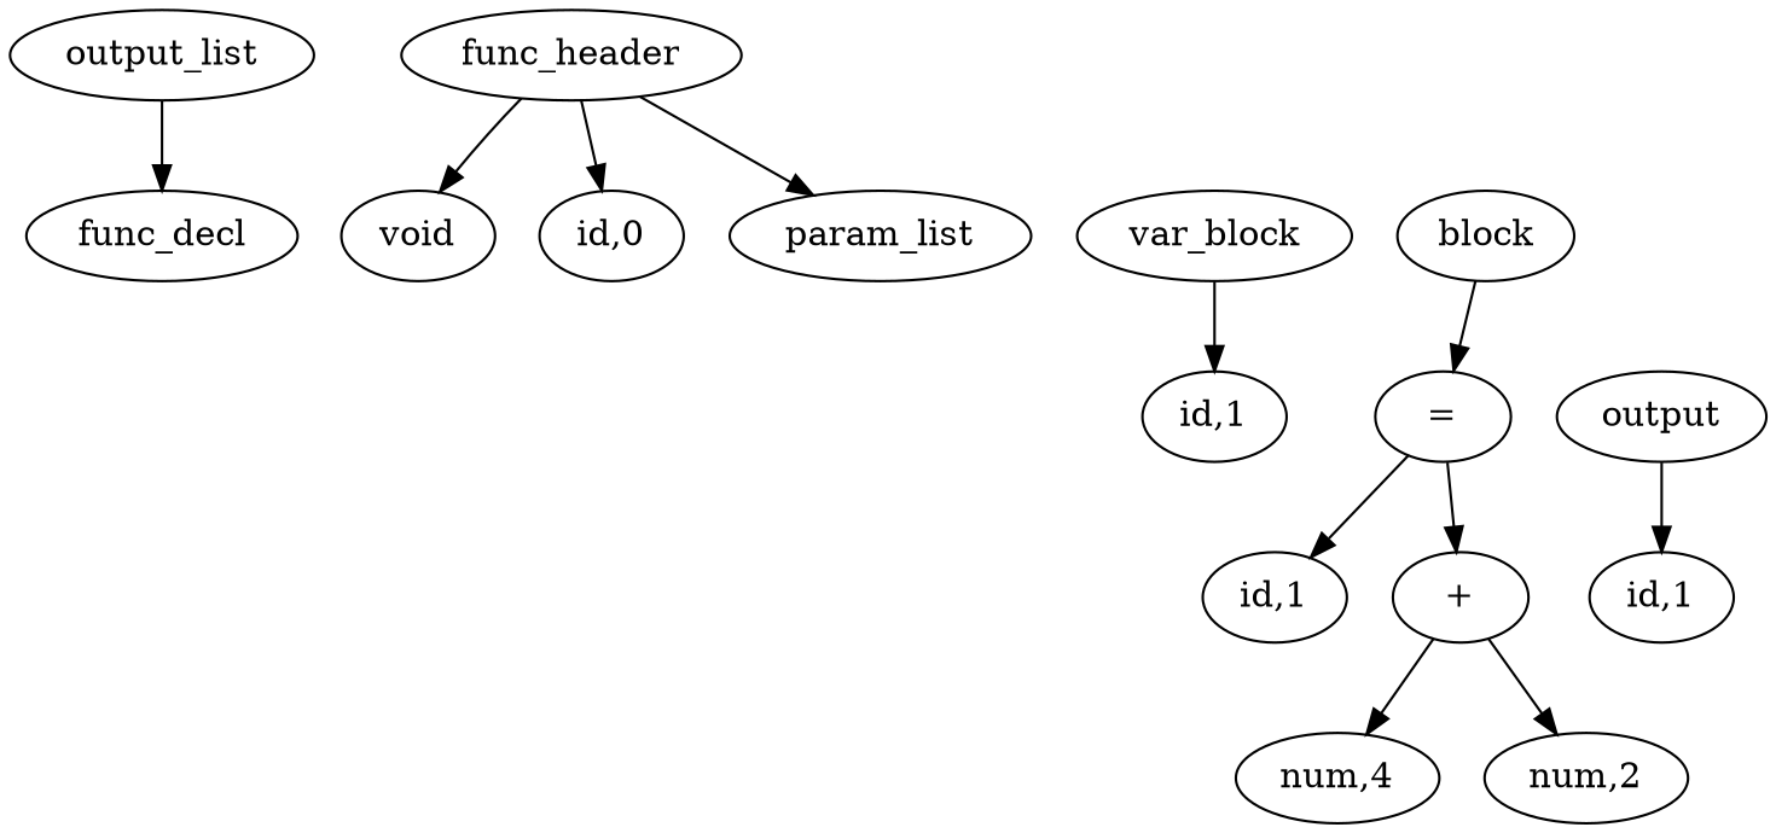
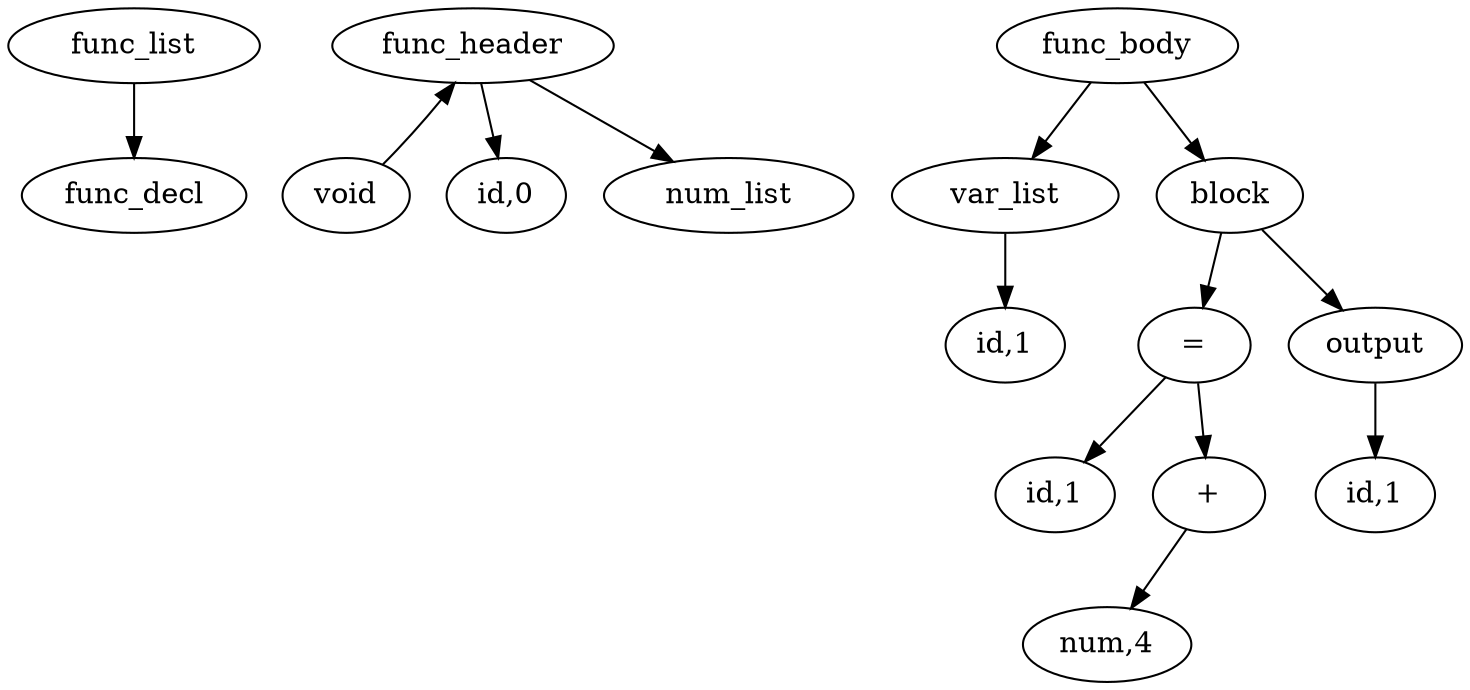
  digraph {
    ordering=out
-   n1 [label=output_list]
+   n1 [label=func_list]
    n2 [label=func_decl]
    n3 [label=func_header]
    n4 [label=void]
    n5 [label="id,0"]
-   n6 [label=param_list]
-   n8 [label=var_block]
+   n6 [label=num_list]
+   n7 [label=func_body]
+   n8 [label=var_list]
    n9 [label=block]
    n10 [label="id,1"]
    n11 [label="="]
    n12 [label=output]
    n13 [label="id,1"]
    n14 [label="+"]
    n15 [label="id,1"]
    n16 [label="num,4"]
-   n17 [label="num,2"]
    n1 -> n2
-   n3 -> n4
+   n4 -> n3
    n3 -> n5
    n3 -> n6
+   n7 -> n8
+   n7 -> n9
    n8 -> n10
    n9 -> n11
+   n9 -> n12
    n11 -> n13
    n11 -> n14
    n12 -> n15
    n14 -> n16
-   n14 -> n17
  }
